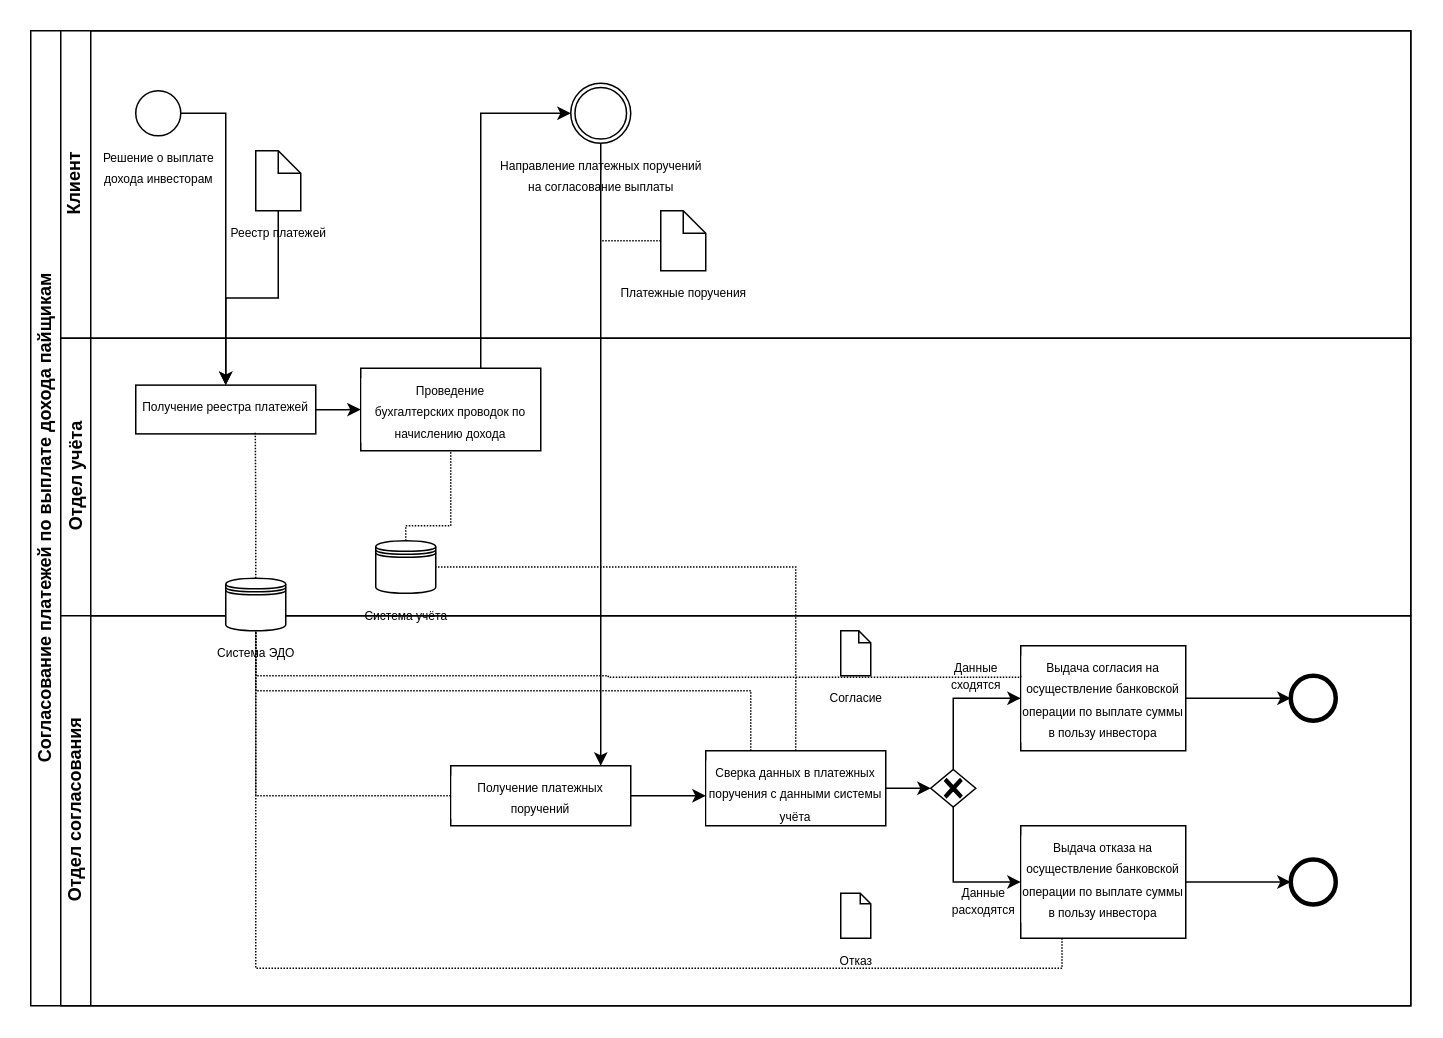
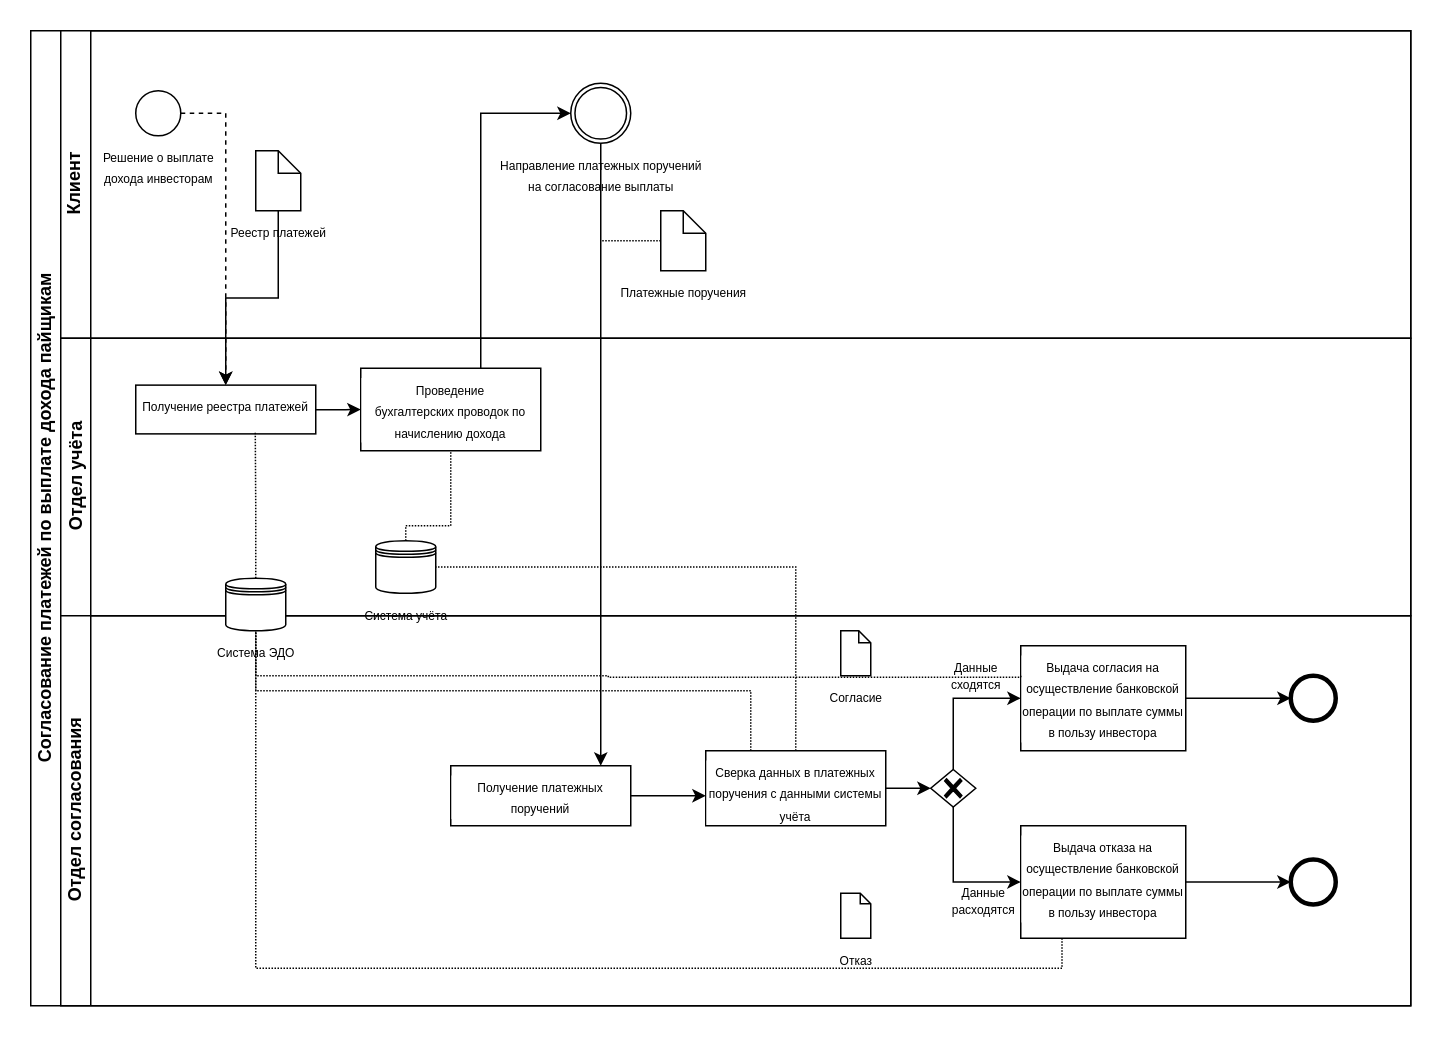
  <mxCell id="0" />
  <mxCell id="1" parent="0" />
  <mxCell id="2" value="Согласование платежей по выплате дохода пайщикам" style="swimlane;html=1;childLayout=stackLayout;resizeParent=1;resizeParentMax=0;horizontal=0;startSize=20;horizontalStack=0;whiteSpace=wrap;" vertex="1" parent="1"><mxGeometry x="20" y="20" width="920" height="650" as="geometry"><mxRectangle x="40" y="140" width="40" height="60" as="alternateBounds" /></mxGeometry></mxCell>
  <mxCell id="3" value="Клиент" style="swimlane;html=1;startSize=20;horizontal=0;" vertex="1" parent="2"><mxGeometry x="20" width="900" height="205" as="geometry"><mxRectangle x="20" width="460" height="30" as="alternateBounds" /></mxGeometry></mxCell>
  <mxCell id="4" value="&lt;font style=&quot;font-size: 8px;&quot;&gt;Решение о выплате &lt;br&gt;дохода инвесторам&lt;/font&gt;" style="points=[[0.145,0.145,0],[0.5,0,0],[0.855,0.145,0],[1,0.5,0],[0.855,0.855,0],[0.5,1,0],[0.145,0.855,0],[0,0.5,0]];shape=mxgraph.bpmn.event;html=1;verticalLabelPosition=bottom;labelBackgroundColor=#ffffff;verticalAlign=top;align=center;perimeter=ellipsePerimeter;outlineConnect=0;aspect=fixed;outline=standard;symbol=general;" vertex="1" parent="3"><mxGeometry x="50" y="40" width="30" height="30" as="geometry" /></mxCell>
  <mxCell id="5" value="&lt;font style=&quot;font-size: 8px;&quot;&gt;Реестр платежей&lt;/font&gt;" style="shape=mxgraph.bpmn.data;labelPosition=center;verticalLabelPosition=bottom;align=center;verticalAlign=top;size=15;html=1;" vertex="1" parent="3"><mxGeometry x="130" y="80" width="30" height="40" as="geometry" /></mxCell>
  <mxCell id="6" style="edgeStyle=orthogonalEdgeStyle;rounded=0;orthogonalLoop=1;jettySize=auto;html=1;endArrow=none;endFill=0;dashed=1;dashPattern=1 1;" edge="1" parent="3" source="7"><mxGeometry relative="1" as="geometry"><mxPoint x="360" y="140" as="targetPoint" /></mxGeometry></mxCell>
  <mxCell id="7" value="&lt;font style=&quot;font-size: 8px;&quot;&gt;Платежные поручения&lt;/font&gt;" style="shape=mxgraph.bpmn.data;labelPosition=center;verticalLabelPosition=bottom;align=center;verticalAlign=top;size=15;html=1;" vertex="1" parent="3"><mxGeometry x="400" y="120" width="30" height="40" as="geometry" /></mxCell>
  <mxCell id="8" value="&lt;font style=&quot;font-size: 8px;&quot;&gt;Направление платежных поручений &lt;br&gt;на согласование выплаты&lt;/font&gt;" style="points=[[0.145,0.145,0],[0.5,0,0],[0.855,0.145,0],[1,0.5,0],[0.855,0.855,0],[0.5,1,0],[0.145,0.855,0],[0,0.5,0]];shape=mxgraph.bpmn.event;html=1;verticalLabelPosition=bottom;labelBackgroundColor=#ffffff;verticalAlign=top;align=center;perimeter=ellipsePerimeter;outlineConnect=0;aspect=fixed;outline=throwing;symbol=general;" vertex="1" parent="3"><mxGeometry x="340" y="35" width="40" height="40" as="geometry" /></mxCell>
- <mxCell id="9" value="" style="edgeStyle=orthogonalEdgeStyle;rounded=0;orthogonalLoop=1;jettySize=auto;html=1;exitX=1;exitY=0.5;exitDx=0;exitDy=0;exitPerimeter=0;" edge="1" parent="2" source="4" target="15"><mxGeometry relative="1" as="geometry" /></mxCell>
+ <mxCell id="9" value="" style="edgeStyle=orthogonalEdgeStyle;rounded=0;orthogonalLoop=1;jettySize=auto;html=1;exitX=1;exitY=0.5;exitDx=0;exitDy=0;exitPerimeter=0;dashed=1;" edge="1" parent="2" source="4" target="15"><mxGeometry relative="1" as="geometry" /></mxCell>
  <mxCell id="10" style="edgeStyle=orthogonalEdgeStyle;rounded=0;orthogonalLoop=1;jettySize=auto;html=1;exitX=0.5;exitY=1;exitDx=0;exitDy=0;exitPerimeter=0;dashed=0;dashPattern=1 1;" edge="1" parent="2" source="5" target="15"><mxGeometry relative="1" as="geometry"><mxPoint x="165" y="210" as="targetPoint" /></mxGeometry></mxCell>
  <mxCell id="11" value="" style="edgeStyle=orthogonalEdgeStyle;rounded=0;orthogonalLoop=1;jettySize=auto;html=1;" edge="1" parent="2" source="8" target="23"><mxGeometry relative="1" as="geometry"><Array as="points"><mxPoint x="380" y="370" /><mxPoint x="380" y="370" /></Array></mxGeometry></mxCell>
  <mxCell id="12" style="edgeStyle=orthogonalEdgeStyle;rounded=0;orthogonalLoop=1;jettySize=auto;html=1;entryX=0;entryY=0.5;entryDx=0;entryDy=0;entryPerimeter=0;" edge="1" parent="2" source="18" target="8"><mxGeometry relative="1" as="geometry"><Array as="points"><mxPoint x="300" y="55" /></Array></mxGeometry></mxCell>
  <mxCell id="13" value="Отдел учёта" style="swimlane;html=1;startSize=20;horizontal=0;" vertex="1" parent="2"><mxGeometry x="20" y="205" width="900" height="185" as="geometry" /></mxCell>
  <mxCell id="14" value="" style="edgeStyle=orthogonalEdgeStyle;rounded=0;orthogonalLoop=1;jettySize=auto;html=1;" edge="1" parent="13" source="15" target="18"><mxGeometry relative="1" as="geometry" /></mxCell>
  <mxCell id="15" value="&lt;font style=&quot;font-size: 8px;&quot;&gt;Получение реестра платежей&lt;/font&gt;" style="whiteSpace=wrap;html=1;verticalAlign=top;labelBackgroundColor=#ffffff;" vertex="1" parent="13"><mxGeometry x="50" y="31.25" width="120" height="32.5" as="geometry" /></mxCell>
  <mxCell id="16" style="edgeStyle=orthogonalEdgeStyle;rounded=0;orthogonalLoop=1;jettySize=auto;html=1;entryX=0.5;entryY=1;entryDx=0;entryDy=0;dashed=1;dashPattern=1 1;endArrow=none;endFill=0;" edge="1" parent="13" source="17" target="18"><mxGeometry relative="1" as="geometry"><mxPoint x="260" y="85" as="targetPoint" /><Array as="points"><mxPoint x="260" y="125" /></Array></mxGeometry></mxCell>
  <mxCell id="17" value="&lt;font style=&quot;font-size: 8px;&quot;&gt;Система учёта&lt;/font&gt;" style="shape=datastore;html=1;labelPosition=center;verticalLabelPosition=bottom;align=center;verticalAlign=top;" vertex="1" parent="13"><mxGeometry x="210" y="135" width="40" height="35" as="geometry" /></mxCell>
  <mxCell id="18" value="&lt;span style=&quot;font-size: 8px;&quot;&gt;Проведение бухгалтерских&amp;nbsp;проводок по начислению дохода&lt;br&gt;&lt;/span&gt;" style="whiteSpace=wrap;html=1;verticalAlign=top;labelBackgroundColor=#ffffff;" vertex="1" parent="13"><mxGeometry x="200" y="20" width="120" height="55" as="geometry" /></mxCell>
  <mxCell id="19" style="edgeStyle=orthogonalEdgeStyle;rounded=0;orthogonalLoop=1;jettySize=auto;html=1;exitX=0.5;exitY=0;exitDx=0;exitDy=0;entryX=1;entryY=0.5;entryDx=0;entryDy=0;endArrow=none;endFill=0;dashed=1;dashPattern=1 1;" edge="1" parent="2" source="22" target="17"><mxGeometry relative="1" as="geometry" /></mxCell>
  <mxCell id="20" style="edgeStyle=orthogonalEdgeStyle;rounded=0;orthogonalLoop=1;jettySize=auto;html=1;dashed=1;dashPattern=1 1;entryX=0.664;entryY=0.958;entryDx=0;entryDy=0;entryPerimeter=0;endArrow=none;endFill=0;" edge="1" parent="2" source="37" target="15"><mxGeometry relative="1" as="geometry"><mxPoint x="150.04" y="274.995" as="targetPoint" /><mxPoint x="200" y="332.517" as="sourcePoint" /></mxGeometry></mxCell>
  <mxCell id="21" value="Отдел согласования" style="swimlane;html=1;startSize=20;horizontal=0;" vertex="1" parent="2"><mxGeometry x="20" y="390" width="900" height="260" as="geometry" /></mxCell>
  <mxCell id="22" value="&lt;span style=&quot;font-size: 8px;&quot;&gt;Сверка данных в платежных поручения с данными системы учёта&lt;/span&gt;" style="whiteSpace=wrap;html=1;verticalAlign=top;labelBackgroundColor=#ffffff;" vertex="1" parent="21"><mxGeometry x="430" y="90" width="120" height="50" as="geometry" /></mxCell>
  <mxCell id="23" value="&lt;font style=&quot;font-size: 8px;&quot;&gt;Получение платежных поручений&lt;/font&gt;" style="whiteSpace=wrap;html=1;verticalAlign=top;labelBackgroundColor=#ffffff;" vertex="1" parent="21"><mxGeometry x="260" y="100" width="120" height="40" as="geometry" /></mxCell>
  <mxCell id="24" style="edgeStyle=orthogonalEdgeStyle;rounded=0;orthogonalLoop=1;jettySize=auto;html=1;" edge="1" parent="21" source="23"><mxGeometry relative="1" as="geometry"><mxPoint x="430" y="120" as="targetPoint" /></mxGeometry></mxCell>
  <mxCell id="25" style="edgeStyle=orthogonalEdgeStyle;rounded=0;orthogonalLoop=1;jettySize=auto;html=1;exitX=0.5;exitY=0;exitDx=0;exitDy=0;exitPerimeter=0;entryX=0;entryY=0.5;entryDx=0;entryDy=0;" edge="1" parent="21" source="27" target="28"><mxGeometry relative="1" as="geometry" /></mxCell>
  <mxCell id="26" style="edgeStyle=orthogonalEdgeStyle;rounded=0;orthogonalLoop=1;jettySize=auto;html=1;entryX=0;entryY=0.5;entryDx=0;entryDy=0;exitX=0.5;exitY=1;exitDx=0;exitDy=0;exitPerimeter=0;" edge="1" parent="21" source="27" target="29"><mxGeometry relative="1" as="geometry" /></mxCell>
  <mxCell id="27" value="" style="points=[[0.25,0.25,0],[0.5,0,0],[0.75,0.25,0],[1,0.5,0],[0.75,0.75,0],[0.5,1,0],[0.25,0.75,0],[0,0.5,0]];shape=mxgraph.bpmn.gateway2;html=1;verticalLabelPosition=bottom;labelBackgroundColor=#ffffff;verticalAlign=top;align=center;perimeter=rhombusPerimeter;outlineConnect=0;outline=none;symbol=none;gwType=exclusive;" vertex="1" parent="21"><mxGeometry x="580" y="102.5" width="30" height="25" as="geometry" /></mxCell>
  <mxCell id="28" value="&lt;font style=&quot;font-size: 8px;&quot;&gt;Выдача согласия на осуществление банковской операции по выплате суммы в пользу инвестора&lt;/font&gt;" style="whiteSpace=wrap;html=1;verticalAlign=top;labelBackgroundColor=#ffffff;" vertex="1" parent="21"><mxGeometry x="640" y="20" width="110" height="70" as="geometry" /></mxCell>
  <mxCell id="29" value="&lt;font style=&quot;font-size: 8px;&quot;&gt;Выдача отказа на осуществление банковской операции по выплате суммы в пользу инвестора&lt;/font&gt;" style="whiteSpace=wrap;html=1;verticalAlign=top;labelBackgroundColor=#ffffff;" vertex="1" parent="21"><mxGeometry x="640" y="140" width="110" height="75" as="geometry" /></mxCell>
  <mxCell id="30" value="&lt;p style=&quot;line-height: 80%;&quot;&gt;&lt;font style=&quot;font-size: 8px;&quot;&gt;Данные &lt;br&gt;сходятся&lt;/font&gt;&lt;/p&gt;" style="text;html=1;align=center;verticalAlign=middle;resizable=0;points=[];autosize=1;strokeColor=none;fillColor=none;" vertex="1" parent="21"><mxGeometry x="580" y="10" width="60" height="60" as="geometry" /></mxCell>
  <mxCell id="31" value="&lt;p style=&quot;line-height: 80%;&quot;&gt;&lt;font style=&quot;font-size: 8px;&quot;&gt;Данные &lt;br&gt;расходятся&lt;/font&gt;&lt;/p&gt;" style="text;html=1;align=center;verticalAlign=middle;resizable=0;points=[];autosize=1;strokeColor=none;fillColor=none;" vertex="1" parent="21"><mxGeometry x="580" y="160" width="70" height="60" as="geometry" /></mxCell>
  <mxCell id="32" style="edgeStyle=orthogonalEdgeStyle;rounded=0;orthogonalLoop=1;jettySize=auto;html=1;entryX=0;entryY=0.5;entryDx=0;entryDy=0;entryPerimeter=0;" edge="1" parent="21" source="22" target="27"><mxGeometry relative="1" as="geometry" /></mxCell>
  <mxCell id="33" value="" style="points=[[0.145,0.145,0],[0.5,0,0],[0.855,0.145,0],[1,0.5,0],[0.855,0.855,0],[0.5,1,0],[0.145,0.855,0],[0,0.5,0]];shape=mxgraph.bpmn.event;html=1;verticalLabelPosition=bottom;labelBackgroundColor=#ffffff;verticalAlign=top;align=center;perimeter=ellipsePerimeter;outlineConnect=0;aspect=fixed;outline=end;symbol=terminate2;" vertex="1" parent="21"><mxGeometry x="820" y="40" width="30" height="30" as="geometry" /></mxCell>
  <mxCell id="34" style="edgeStyle=orthogonalEdgeStyle;rounded=0;orthogonalLoop=1;jettySize=auto;html=1;exitX=1;exitY=0.5;exitDx=0;exitDy=0;entryX=0;entryY=0.5;entryDx=0;entryDy=0;entryPerimeter=0;" edge="1" parent="21" source="28" target="33"><mxGeometry relative="1" as="geometry" /></mxCell>
  <mxCell id="35" value="" style="points=[[0.145,0.145,0],[0.5,0,0],[0.855,0.145,0],[1,0.5,0],[0.855,0.855,0],[0.5,1,0],[0.145,0.855,0],[0,0.5,0]];shape=mxgraph.bpmn.event;html=1;verticalLabelPosition=bottom;labelBackgroundColor=#ffffff;verticalAlign=top;align=center;perimeter=ellipsePerimeter;outlineConnect=0;aspect=fixed;outline=end;symbol=terminate2;" vertex="1" parent="21"><mxGeometry x="820" y="162.5" width="30" height="30" as="geometry" /></mxCell>
  <mxCell id="36" style="edgeStyle=orthogonalEdgeStyle;rounded=0;orthogonalLoop=1;jettySize=auto;html=1;entryX=0;entryY=0.5;entryDx=0;entryDy=0;entryPerimeter=0;" edge="1" parent="21" source="29" target="35"><mxGeometry relative="1" as="geometry" /></mxCell>
  <mxCell id="37" value="&lt;font style=&quot;font-size: 8px;&quot;&gt;Система ЭДО&lt;/font&gt;" style="shape=datastore;html=1;labelPosition=center;verticalLabelPosition=bottom;align=center;verticalAlign=top;" vertex="1" parent="21"><mxGeometry x="110" y="-25" width="40" height="35" as="geometry" /></mxCell>
- <mxCell id="38" style="edgeStyle=orthogonalEdgeStyle;rounded=0;orthogonalLoop=1;jettySize=auto;html=1;endArrow=none;endFill=0;dashed=1;dashPattern=1 1;entryX=0.5;entryY=1;entryDx=0;entryDy=0;" edge="1" parent="21" source="23" target="37"><mxGeometry relative="1" as="geometry"><mxPoint x="130" y="10" as="targetPoint" /></mxGeometry></mxCell>
  <mxCell id="39" style="edgeStyle=orthogonalEdgeStyle;rounded=0;orthogonalLoop=1;jettySize=auto;html=1;exitX=0.25;exitY=0;exitDx=0;exitDy=0;startArrow=none;startFill=0;dashed=1;dashPattern=1 1;endArrow=none;endFill=0;" edge="1" parent="21" source="22" target="37"><mxGeometry relative="1" as="geometry" /></mxCell>
  <mxCell id="40" style="edgeStyle=orthogonalEdgeStyle;rounded=0;orthogonalLoop=1;jettySize=auto;html=1;endArrow=none;endFill=0;dashed=1;dashPattern=1 1;" edge="1" parent="21" target="37"><mxGeometry relative="1" as="geometry"><mxPoint x="640" y="40" as="sourcePoint" /><Array as="points"><mxPoint x="365" y="41" /><mxPoint x="365" y="40" /><mxPoint x="130" y="40" /></Array></mxGeometry></mxCell>
  <mxCell id="41" style="edgeStyle=orthogonalEdgeStyle;rounded=0;orthogonalLoop=1;jettySize=auto;html=1;exitX=0.25;exitY=1;exitDx=0;exitDy=0;endArrow=none;endFill=0;dashed=1;dashPattern=1 1;" edge="1" parent="21" source="29" target="37"><mxGeometry relative="1" as="geometry" /></mxCell>
  <mxCell id="42" value="&lt;font style=&quot;font-size: 8px;&quot;&gt;Согласие&lt;/font&gt;" style="shape=mxgraph.bpmn.data;labelPosition=center;verticalLabelPosition=bottom;align=center;verticalAlign=top;size=8;html=1;" vertex="1" parent="21"><mxGeometry x="520" y="10" width="20" height="30" as="geometry" /></mxCell>
  <mxCell id="43" value="&lt;font style=&quot;font-size: 8px;&quot;&gt;Отказ&lt;/font&gt;" style="shape=mxgraph.bpmn.data;labelPosition=center;verticalLabelPosition=bottom;align=center;verticalAlign=top;size=7;html=1;" vertex="1" parent="21"><mxGeometry x="520" y="185" width="20" height="30" as="geometry" /></mxCell>
